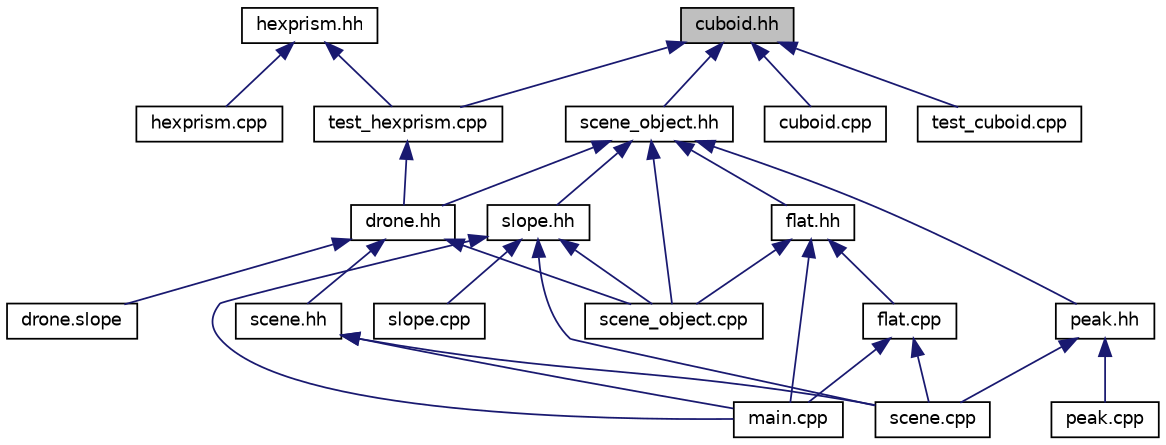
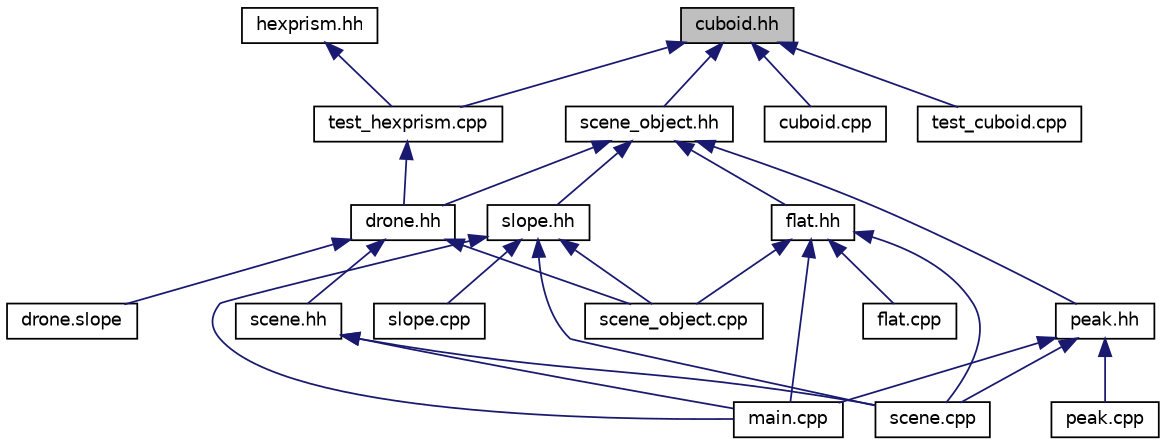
  digraph {
    node [color=black fillcolor=white fontname=Helvetica fontsize=10 shape=record style=filled]
    edge [color=midnightblue dir=back fontname=Helvetica fontsize=10 labelfontname=Helvetica labelfontsize=10 style=solid]
    n1 [fillcolor=grey75 fontcolor=black height=0.2 label="cuboid.hh" width=0.4]
    n2 [height=0.2 label="scene_object.hh" width=0.4]
    n3 [height=0.2 label="cuboid.cpp" width=0.4]
    n4 [height=0.2 label="test_cuboid.cpp" width=0.4]
    n5 [height=0.2 label="test_hexprism.cpp" width=0.4]
    n6 [height=0.2 label="hexprism.hh" width=0.4]
-   n7 [height=0.2 label="hexprism.cpp" width=0.4]
    n8 [height=0.2 label="drone.hh" width=0.4]
    n9 [height=0.2 label="scene_object.cpp" width=0.4]
    n10 [height=0.2 label="slope.hh" width=0.4]
    n11 [height=0.2 label="peak.hh" width=0.4]
    n12 [height=0.2 label="flat.hh" width=0.4]
    n13 [height=0.2 label="scene.hh" width=0.4]
    n14 [height=0.2 label="drone.slope" width=0.4]
    n15 [height=0.2 label="main.cpp" width=0.4]
    n16 [height=0.2 label="scene.cpp" width=0.4]
    n17 [height=0.2 label="slope.cpp" width=0.4]
    n18 [height=0.2 label="peak.cpp" width=0.4]
    n19 [height=0.2 label="flat.cpp" width=0.4]
    n1 -> n2
    n1 -> n3
    n1 -> n4
    n1 -> n5
    n2 -> n8
-   n2 -> n9
    n2 -> n10
    n2 -> n11
    n2 -> n12
    n5 -> n8
    n6 -> n5
-   n6 -> n7
    n8 -> n9
    n8 -> n13
    n8 -> n14
    n10 -> n9
    n10 -> n15
    n10 -> n16
    n10 -> n17
-   n19 -> n15
+   n11 -> n15
    n11 -> n16
    n11 -> n18
    n12 -> n9
    n12 -> n15
-   n19 -> n16
+   n12 -> n16
    n12 -> n19
    n13 -> n15
    n13 -> n16
  }
